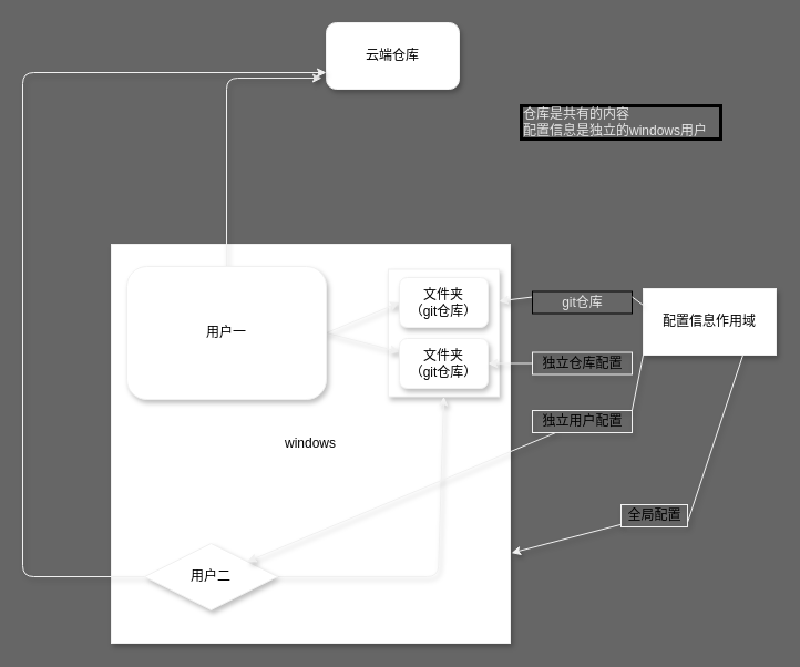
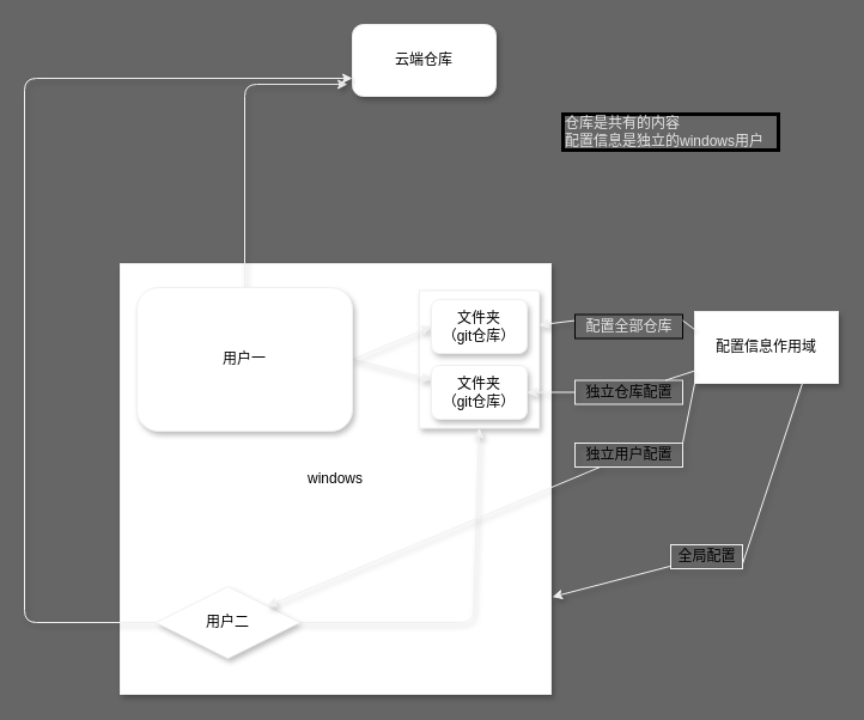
  <mxCell id="0" />
  <mxCell id="1" parent="0" />
  <mxCell id="2" value="windows" style="whiteSpace=wrap;html=1;aspect=fixed;strokeColor=#F0F0F0;shadow=1;sketch=0;" parent="1" vertex="1"><mxGeometry x="100" y="220" width="360" height="360" as="geometry" /></mxCell>
  <mxCell id="3" value="" style="rounded=0;whiteSpace=wrap;html=1;shadow=1;fontColor=#E6E6E6;strokeColor=#F0F0F0;" vertex="1" parent="1"><mxGeometry x="350" y="242.5" width="100" height="115" as="geometry" /></mxCell>
  <mxCell id="4" value="&lt;font style=&quot;vertical-align: inherit;&quot;&gt;&lt;font style=&quot;vertical-align: inherit;&quot;&gt;云端仓库&lt;br&gt;&lt;/font&gt;&lt;/font&gt;" style="rounded=1;whiteSpace=wrap;html=1;strokeColor=#F0F0F0;shadow=1;sketch=0;" parent="1" vertex="1"><mxGeometry x="294" y="20" width="120" height="60" as="geometry" /></mxCell>
  <mxCell id="5" style="edgeStyle=none;html=1;exitX=1;exitY=0.5;exitDx=0;exitDy=0;fontColor=#E6E6E6;strokeColor=#F0F0F0;shadow=1;sketch=0;" parent="1" source="8" target="12" edge="1"><mxGeometry relative="1" as="geometry" /></mxCell>
  <mxCell id="6" style="edgeStyle=none;html=1;exitX=0.5;exitY=0;exitDx=0;exitDy=0;fontColor=#E6E6E6;strokeColor=#F0F0F0;shadow=1;sketch=0;" parent="1" source="8" edge="1"><mxGeometry relative="1" as="geometry"><mxPoint x="290" y="70" as="targetPoint" /><Array as="points"><mxPoint x="204" y="70" /></Array></mxGeometry></mxCell>
  <mxCell id="7" style="edgeStyle=none;html=1;exitX=1;exitY=0.5;exitDx=0;exitDy=0;entryX=0;entryY=0.5;entryDx=0;entryDy=0;fontColor=#E6E6E6;strokeColor=#F0F0F0;shadow=1;sketch=0;" parent="1" source="8" target="22" edge="1"><mxGeometry relative="1" as="geometry" /></mxCell>
  <mxCell id="8" value="用户一&lt;br&gt;" style="rounded=1;whiteSpace=wrap;html=1;strokeColor=#F0F0F0;shadow=1;sketch=0;" parent="1" vertex="1"><mxGeometry x="114" y="240" width="180" height="120" as="geometry" /></mxCell>
  <mxCell id="9" style="edgeStyle=none;html=1;exitX=1;exitY=0.5;exitDx=0;exitDy=0;fontColor=#E6E6E6;strokeColor=#F0F0F0;shadow=1;sketch=0;entryX=0.5;entryY=1;entryDx=0;entryDy=0;" parent="1" source="11" target="3" edge="1"><mxGeometry relative="1" as="geometry"><Array as="points"><mxPoint x="395" y="520" /></Array><mxPoint x="400" y="370" as="targetPoint" /></mxGeometry></mxCell>
  <mxCell id="10" style="edgeStyle=none;html=1;exitX=0;exitY=0.5;exitDx=0;exitDy=0;entryX=0;entryY=0.75;entryDx=0;entryDy=0;fontColor=#E6E6E6;strokeColor=#F0F0F0;shadow=1;sketch=0;" parent="1" source="11" target="4" edge="1"><mxGeometry relative="1" as="geometry"><Array as="points"><mxPoint x="20" y="520" /><mxPoint x="20" y="65" /></Array></mxGeometry></mxCell>
  <mxCell id="11" value="用户二" style="rhombus;whiteSpace=wrap;html=1;strokeColor=#F0F0F0;shadow=1;sketch=0;" parent="1" vertex="1"><mxGeometry x="130" y="490" width="120" height="60" as="geometry" /></mxCell>
  <mxCell id="12" value="文件夹&lt;br&gt;（git仓库）" style="rounded=1;whiteSpace=wrap;html=1;strokeColor=#F0F0F0;shadow=1;sketch=0;" parent="1" vertex="1"><mxGeometry x="360" y="305" width="80" height="45" as="geometry" /></mxCell>
  <mxCell id="13" style="edgeStyle=none;html=1;startArrow=none;fontColor=#E6E6E6;strokeColor=#F0F0F0;shadow=1;sketch=0;" parent="1" source="20" target="12" edge="1"><mxGeometry relative="1" as="geometry" /></mxCell>
  <mxCell id="14" style="edgeStyle=none;html=1;startArrow=none;fontColor=#E6E6E6;strokeColor=#F0F0F0;shadow=1;sketch=0;" parent="1" source="18" target="11" edge="1"><mxGeometry relative="1" as="geometry" /></mxCell>
  <mxCell id="15" style="edgeStyle=none;html=1;entryX=1.003;entryY=0.774;entryDx=0;entryDy=0;entryPerimeter=0;startArrow=none;fontColor=#E6E6E6;strokeColor=#F0F0F0;shadow=1;sketch=0;" parent="1" source="23" target="2" edge="1"><mxGeometry relative="1" as="geometry" /></mxCell>
  <mxCell id="16" style="edgeStyle=none;sketch=0;html=1;exitX=0;exitY=0.25;exitDx=0;exitDy=0;entryX=1;entryY=0.25;entryDx=0;entryDy=0;shadow=1;fontColor=#E6E6E6;strokeColor=#F0F0F0;startArrow=none;" edge="1" parent="1" source="25" target="3"><mxGeometry relative="1" as="geometry" /></mxCell>
  <mxCell id="17" value="配置信息作用域" style="whiteSpace=wrap;html=1;strokeColor=#F0F0F0;shadow=1;sketch=0;" parent="1" vertex="1"><mxGeometry x="580" y="260" width="120" height="60" as="geometry" /></mxCell>
  <mxCell id="18" value="独立用户配置" style="text;html=1;align=center;verticalAlign=middle;resizable=0;points=[];autosize=1;strokeColor=#F0F0F0;shadow=1;sketch=0;" parent="1" vertex="1"><mxGeometry x="480" y="370" width="90" height="20" as="geometry" /></mxCell>
  <mxCell id="19" value="" style="edgeStyle=none;html=1;exitX=0;exitY=1;exitDx=0;exitDy=0;endArrow=none;entryX=1;entryY=-0.01;entryDx=0;entryDy=0;entryPerimeter=0;fontColor=#E6E6E6;strokeColor=#F0F0F0;shadow=1;sketch=0;" parent="1" source="17" target="18" edge="1"><mxGeometry relative="1" as="geometry"><mxPoint x="600" y="320" as="sourcePoint" /><mxPoint x="294" y="360" as="targetPoint" /></mxGeometry></mxCell>
  <mxCell id="20" value="独立仓库配置" style="text;html=1;align=center;verticalAlign=middle;resizable=0;points=[];autosize=1;strokeColor=#F0F0F0;shadow=1;sketch=0;" parent="1" vertex="1"><mxGeometry x="480" y="317.5" width="90" height="20" as="geometry" /></mxCell>
+ <mxCell id="21" value="" style="edgeStyle=none;html=1;endArrow=none;fontColor=#E6E6E6;strokeColor=#F0F0F0;shadow=1;sketch=0;" parent="1" source="17" target="20" edge="1"><mxGeometry relative="1" as="geometry"><mxPoint x="600" y="292.264" as="sourcePoint" /><mxPoint x="440" y="298.302" as="targetPoint" /></mxGeometry></mxCell>
  <mxCell id="22" value="文件夹&lt;br&gt;（git仓库）" style="rounded=1;whiteSpace=wrap;html=1;strokeColor=#F0F0F0;shadow=1;sketch=0;" parent="1" vertex="1"><mxGeometry x="360" y="250" width="80" height="45" as="geometry" /></mxCell>
  <mxCell id="23" value="全局配置" style="text;html=1;align=center;verticalAlign=middle;resizable=0;points=[];autosize=1;strokeColor=#F0F0F0;shadow=1;sketch=0;" parent="1" vertex="1"><mxGeometry x="560" y="455" width="60" height="20" as="geometry" /></mxCell>
  <mxCell id="24" value="" style="edgeStyle=none;html=1;entryX=1.003;entryY=0.774;entryDx=0;entryDy=0;entryPerimeter=0;exitX=0.75;exitY=1;exitDx=0;exitDy=0;endArrow=none;fontColor=#E6E6E6;strokeColor=#F0F0F0;shadow=1;sketch=0;" parent="1" source="17" target="23" edge="1"><mxGeometry relative="1" as="geometry"><mxPoint x="690" y="320" as="sourcePoint" /><mxPoint x="461.08" y="498.64" as="targetPoint" /></mxGeometry></mxCell>
- <mxCell id="25" value="git仓库" style="text;html=1;align=center;verticalAlign=middle;resizable=0;points=[];autosize=1;strokeColor=default;fillColor=none;fontColor=#E6E6E6;" vertex="1" parent="1"><mxGeometry x="480" y="262.5" width="90" height="20" as="geometry" /></mxCell>
+ <mxCell id="25" value="配置全部仓库" style="text;html=1;align=center;verticalAlign=middle;resizable=0;points=[];autosize=1;strokeColor=default;fillColor=none;fontColor=#E6E6E6;" vertex="1" parent="1"><mxGeometry x="480" y="262.5" width="90" height="20" as="geometry" /></mxCell>
  <mxCell id="26" value="" style="edgeStyle=none;sketch=0;html=1;exitX=0;exitY=0.25;exitDx=0;exitDy=0;entryX=1;entryY=0.25;entryDx=0;entryDy=0;shadow=1;fontColor=#E6E6E6;strokeColor=#F0F0F0;endArrow=none;" edge="1" parent="1" source="17" target="25"><mxGeometry relative="1" as="geometry"><mxPoint x="600" y="275" as="sourcePoint" /><mxPoint x="450" y="271.25" as="targetPoint" /></mxGeometry></mxCell>
  <mxCell id="27" value="仓库是共有的内容&lt;br&gt;配置信息是独立的windows用户" style="text;html=1;align=left;verticalAlign=middle;resizable=0;points=[];autosize=1;strokeColor=default;fillColor=none;fontColor=#E6E6E6;strokeWidth=3;" vertex="1" parent="1"><mxGeometry x="470" y="95" width="180" height="30" as="geometry" /></mxCell>
